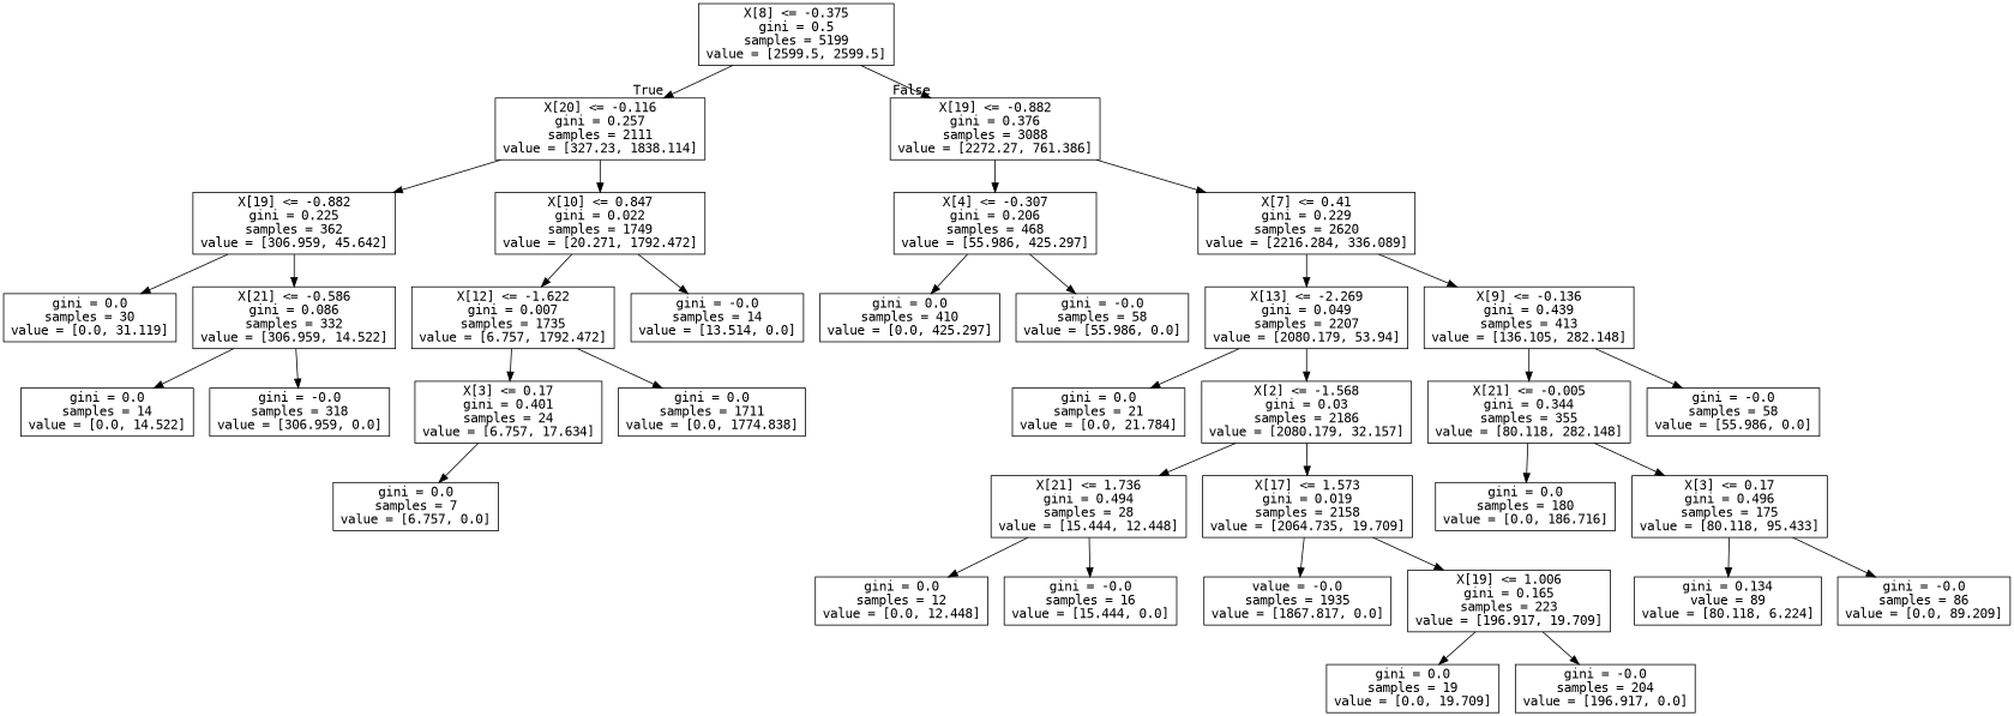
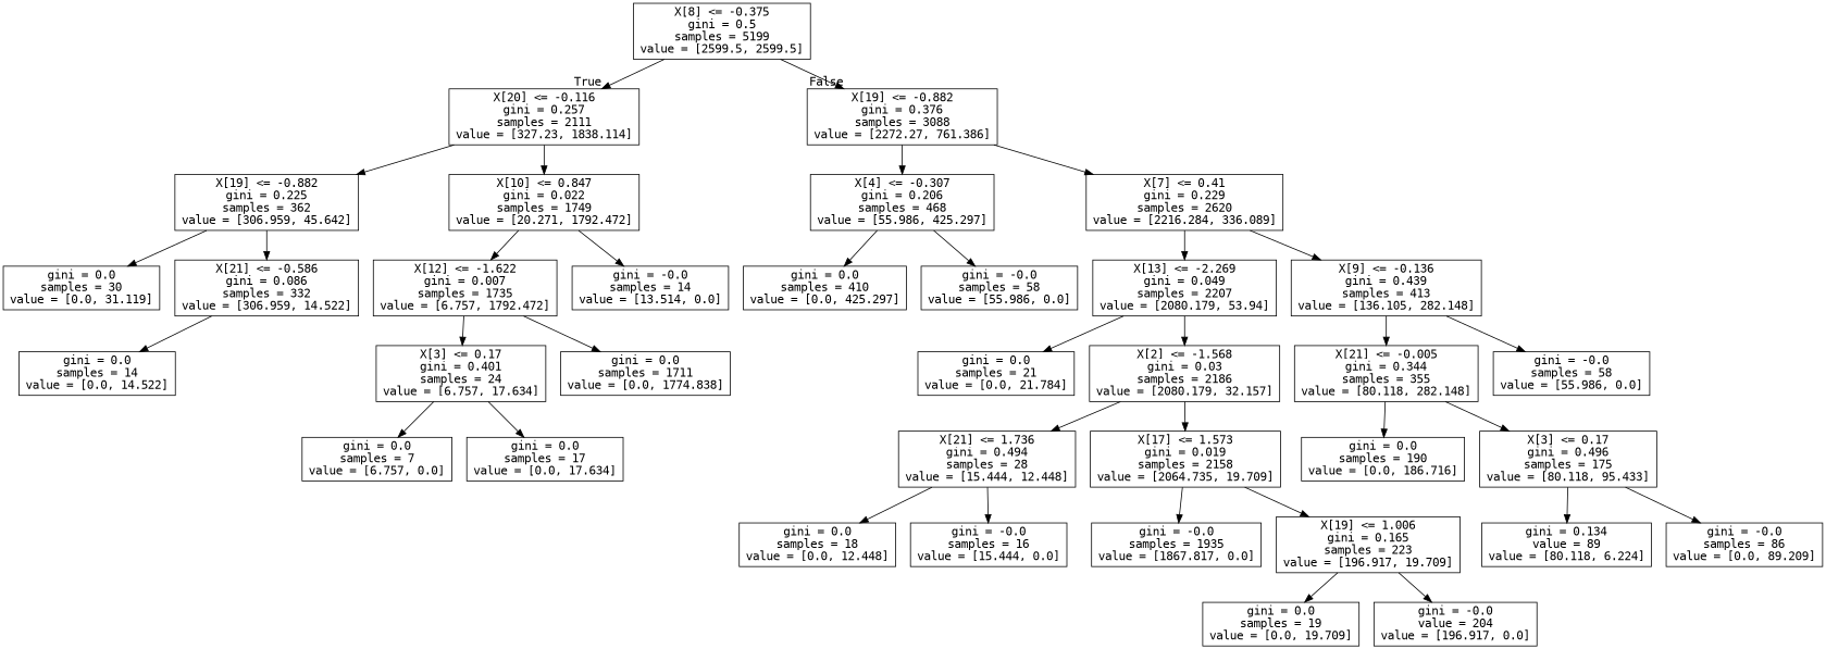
  digraph {
    fontname="DejaVu Sans Mono"
    node [fontname="DejaVu Sans Mono" shape=box]
    edge [fontname="DejaVu Sans Mono"]
    n1 [label="X[8] <= -0.375\ngini = 0.5\nsamples = 5199\nvalue = [2599.5, 2599.5]"]
    n2 [label="X[20] <= -0.116\ngini = 0.257\nsamples = 2111\nvalue = [327.23, 1838.114]"]
    n3 [label="X[19] <= -0.882\ngini = 0.376\nsamples = 3088\nvalue = [2272.27, 761.386]"]
    n4 [label="X[19] <= -0.882\ngini = 0.225\nsamples = 362\nvalue = [306.959, 45.642]"]
    n5 [label="X[10] <= 0.847\ngini = 0.022\nsamples = 1749\nvalue = [20.271, 1792.472]"]
    n6 [label="X[4] <= -0.307\ngini = 0.206\nsamples = 468\nvalue = [55.986, 425.297]"]
    n7 [label="X[7] <= 0.41\ngini = 0.229\nsamples = 2620\nvalue = [2216.284, 336.089]"]
    n8 [label="gini = 0.0\nsamples = 30\nvalue = [0.0, 31.119]"]
    n9 [label="X[21] <= -0.586\ngini = 0.086\nsamples = 332\nvalue = [306.959, 14.522]"]
    n10 [label="X[12] <= -1.622\ngini = 0.007\nsamples = 1735\nvalue = [6.757, 1792.472]"]
    n11 [label="gini = -0.0\nsamples = 14\nvalue = [13.514, 0.0]"]
    n12 [label="gini = 0.0\nsamples = 14\nvalue = [0.0, 14.522]"]
-   n13 [label="gini = -0.0\nsamples = 318\nvalue = [306.959, 0.0]"]
    n14 [label="X[3] <= 0.17\ngini = 0.401\nsamples = 24\nvalue = [6.757, 17.634]"]
    n15 [label="gini = 0.0\nsamples = 1711\nvalue = [0.0, 1774.838]"]
    n16 [label="gini = 0.0\nsamples = 7\nvalue = [6.757, 0.0]"]
+   n17 [label="gini = 0.0\nsamples = 17\nvalue = [0.0, 17.634]"]
    n18 [label="gini = 0.0\nsamples = 410\nvalue = [0.0, 425.297]"]
    n19 [label="gini = -0.0\nsamples = 58\nvalue = [55.986, 0.0]"]
    n20 [label="X[13] <= -2.269\ngini = 0.049\nsamples = 2207\nvalue = [2080.179, 53.94]"]
    n21 [label="X[9] <= -0.136\ngini = 0.439\nsamples = 413\nvalue = [136.105, 282.148]"]
    n22 [label="gini = 0.0\nsamples = 21\nvalue = [0.0, 21.784]"]
    n23 [label="X[2] <= -1.568\ngini = 0.03\nsamples = 2186\nvalue = [2080.179, 32.157]"]
    n24 [label="X[21] <= -0.005\ngini = 0.344\nsamples = 355\nvalue = [80.118, 282.148]"]
    n25 [label="gini = -0.0\nsamples = 58\nvalue = [55.986, 0.0]"]
    n26 [label="X[21] <= 1.736\ngini = 0.494\nsamples = 28\nvalue = [15.444, 12.448]"]
    n27 [label="X[17] <= 1.573\ngini = 0.019\nsamples = 2158\nvalue = [2064.735, 19.709]"]
-   n28 [label="gini = 0.0\nsamples = 12\nvalue = [0.0, 12.448]"]
+   n28 [label="gini = 0.0\nsamples = 18\nvalue = [0.0, 12.448]"]
    n29 [label="gini = -0.0\nsamples = 16\nvalue = [15.444, 0.0]"]
-   n30 [label="value = -0.0\nsamples = 1935\nvalue = [1867.817, 0.0]"]
+   n30 [label="gini = -0.0\nsamples = 1935\nvalue = [1867.817, 0.0]"]
    n31 [label="X[19] <= 1.006\ngini = 0.165\nsamples = 223\nvalue = [196.917, 19.709]"]
    n32 [label="gini = 0.0\nsamples = 19\nvalue = [0.0, 19.709]"]
-   n33 [label="gini = -0.0\nsamples = 204\nvalue = [196.917, 0.0]"]
-   n34 [label="gini = 0.0\nsamples = 180\nvalue = [0.0, 186.716]"]
+   n33 [label="gini = -0.0\nvalue = 204\nvalue = [196.917, 0.0]"]
+   n34 [label="gini = 0.0\nsamples = 190\nvalue = [0.0, 186.716]"]
    n35 [label="X[3] <= 0.17\ngini = 0.496\nsamples = 175\nvalue = [80.118, 95.433]"]
    n36 [label="gini = 0.134\nvalue = 89\nvalue = [80.118, 6.224]"]
    n37 [label="gini = -0.0\nsamples = 86\nvalue = [0.0, 89.209]"]
    n1 -> n2 [headlabel=True labelangle=45 labeldistance=2.5]
    n1 -> n3 [headlabel=False labelangle=-45 labeldistance=2.5]
    n2 -> n4
    n2 -> n5
    n3 -> n6
    n3 -> n7
    n4 -> n8
    n4 -> n9
    n5 -> n10
    n5 -> n11
    n6 -> n18
    n6 -> n19
    n7 -> n20
    n7 -> n21
    n9 -> n12
-   n9 -> n13
    n10 -> n14
    n10 -> n15
    n14 -> n16
+   n14 -> n17
    n20 -> n22
    n20 -> n23
    n21 -> n24
    n21 -> n25
    n23 -> n26
    n23 -> n27
    n24 -> n34
    n24 -> n35
    n26 -> n28
    n26 -> n29
    n27 -> n30
    n27 -> n31
    n31 -> n32
    n31 -> n33
    n35 -> n36
    n35 -> n37
  }
